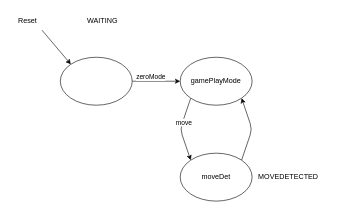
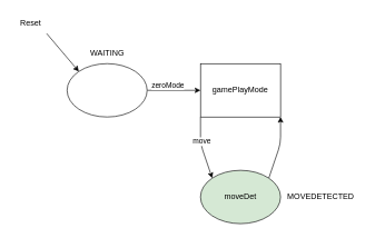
  <mxCell id="0" />
  <mxCell id="1" parent="0" />
  <mxCell id="2" value="Reset" style="text;html=1;align=center;verticalAlign=middle;resizable=0;points=[];autosize=1;strokeColor=none;fillColor=none;" parent="1" vertex="1"><mxGeometry x="20" y="20" width="50" height="30" as="geometry" /></mxCell>
  <mxCell id="3" value="" style="endArrow=classic;html=1;exitX=0.988;exitY=0.994;exitDx=0;exitDy=0;exitPerimeter=0;entryX=0;entryY=0;entryDx=0;entryDy=0;" parent="1" source="2" target="6" edge="1"><mxGeometry width="50" height="50" relative="1" as="geometry"><mxPoint x="185" y="210" as="sourcePoint" /><mxPoint x="110.4" y="93.49" as="targetPoint" /></mxGeometry></mxCell>
  <mxCell id="4" value="" style="edgeStyle=none;html=1;" edge="1" parent="1" source="6" target="10"><mxGeometry relative="1" as="geometry" /></mxCell>
  <mxCell id="5" value="zeroMode" style="edgeLabel;html=1;align=center;verticalAlign=middle;resizable=0;points=[];" vertex="1" connectable="0" parent="4"><mxGeometry x="-0.25" y="-2" relative="1" as="geometry"><mxPoint y="-10" as="offset" /></mxGeometry></mxCell>
  <mxCell id="6" value="" style="ellipse;whiteSpace=wrap;html=1;" vertex="1" parent="1"><mxGeometry x="100" y="95" width="120" height="80" as="geometry" /></mxCell>
- <mxCell id="7" value="WAITING" style="text;html=1;align=center;verticalAlign=middle;resizable=0;points=[];autosize=1;strokeColor=none;fillColor=none;" vertex="1" parent="1"><mxGeometry x="135" y="20" width="70" height="30" as="geometry" /></mxCell>
+ <mxCell id="7" value="WAITING" style="text;html=1;align=center;verticalAlign=middle;resizable=0;points=[];autosize=1;strokeColor=none;fillColor=none;" vertex="1" parent="1"><mxGeometry x="125" y="65" width="70" height="30" as="geometry" /></mxCell>
  <mxCell id="8" value="" style="edgeStyle=none;html=1;exitX=0;exitY=1;exitDx=0;exitDy=0;entryX=0;entryY=0;entryDx=0;entryDy=0;" edge="1" parent="1" source="10" target="12"><mxGeometry relative="1" as="geometry"><Array as="points"><mxPoint x="300" y="215" /></Array></mxGeometry></mxCell>
  <mxCell id="9" value="move" style="edgeLabel;html=1;align=center;verticalAlign=middle;resizable=0;points=[];" vertex="1" connectable="0" parent="8"><mxGeometry x="-0.229" y="1" relative="1" as="geometry"><mxPoint as="offset" /></mxGeometry></mxCell>
- <mxCell id="10" value="gamePlayMode" style="ellipse;whiteSpace=wrap;html=1;" vertex="1" parent="1"><mxGeometry x="300" y="95" width="120" height="80" as="geometry" /></mxCell>
+ <mxCell id="10" value="gamePlayMode" style="whiteSpace=wrap;html=1;rounded=0;" vertex="1" parent="1"><mxGeometry x="300" y="95" width="120" height="80" as="geometry" /></mxCell>
  <mxCell id="11" style="edgeStyle=none;html=1;exitX=1;exitY=0;exitDx=0;exitDy=0;entryX=1;entryY=1;entryDx=0;entryDy=0;" edge="1" parent="1" source="12" target="10"><mxGeometry relative="1" as="geometry"><Array as="points"><mxPoint x="420" y="215" /></Array></mxGeometry></mxCell>
- <mxCell id="12" value="moveDet" style="ellipse;whiteSpace=wrap;html=1;" vertex="1" parent="1"><mxGeometry x="300" y="255" width="120" height="80" as="geometry" /></mxCell>
+ <mxCell id="12" value="moveDet" style="ellipse;whiteSpace=wrap;html=1;fillColor=#d5e8d4;" vertex="1" parent="1"><mxGeometry x="300" y="255" width="120" height="80" as="geometry" /></mxCell>
  <mxCell id="13" value="MOVEDETECTED" style="text;html=1;align=center;verticalAlign=middle;resizable=0;points=[];autosize=1;strokeColor=none;fillColor=none;" vertex="1" parent="1"><mxGeometry x="420" y="280" width="120" height="30" as="geometry" /></mxCell>
